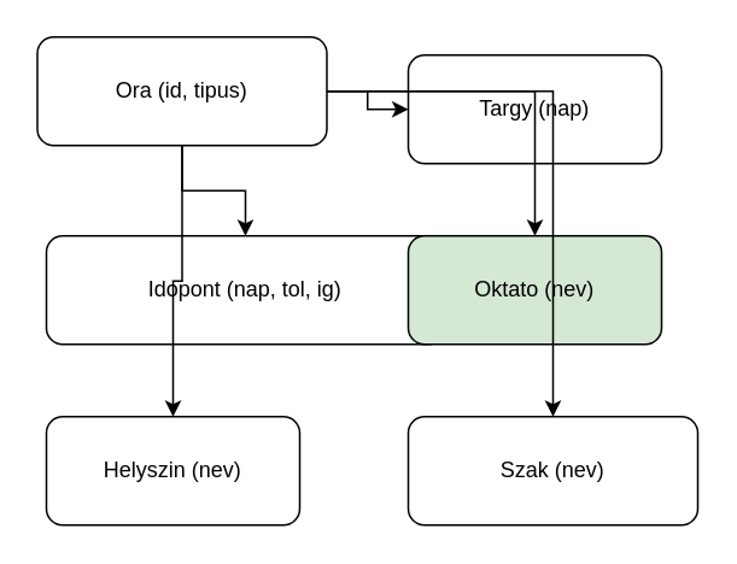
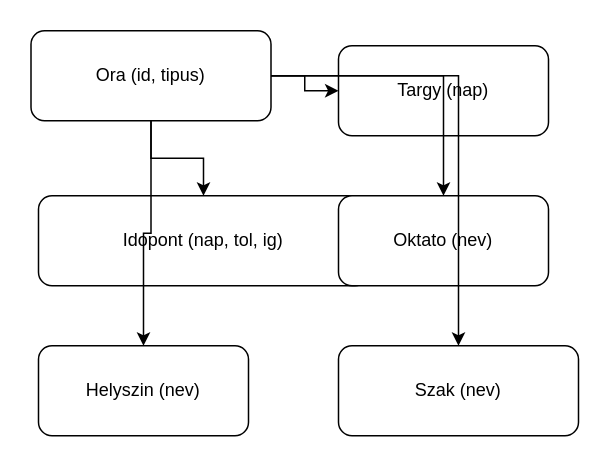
  <mxCell id="0" />
  <mxCell id="1" parent="0" />
  <mxCell id="2" value="Ora (id, tipus)" style="rounded=1;whiteSpace=wrap;html=1;fillColor=#FFFFFF;strokeColor=#000000;" vertex="1" parent="1"><mxGeometry x="20" y="20" width="160" height="60" as="geometry" /></mxCell>
  <mxCell id="3" value="Targy (nap)" style="rounded=1;whiteSpace=wrap;html=1;fillColor=#ffffff;strokeColor=#000000;" vertex="1" parent="1"><mxGeometry x="225" y="30" width="140" height="60" as="geometry" /></mxCell>
  <mxCell id="4" value="Idopont (nap, tol, ig)" style="rounded=1;whiteSpace=wrap;html=1;fillColor=#ffffff;strokeColor=#000000;" vertex="1" parent="1"><mxGeometry x="25" y="130" width="220" height="60" as="geometry" /></mxCell>
- <mxCell id="5" value="Oktato (nev)" style="rounded=1;whiteSpace=wrap;html=1;fillColor=#d5e8d4;strokeColor=#000000;" vertex="1" parent="1"><mxGeometry x="225" y="130" width="140" height="60" as="geometry" /></mxCell>
+ <mxCell id="5" value="Oktato (nev)" style="rounded=1;whiteSpace=wrap;html=1;fillColor=#ffffff;strokeColor=#000000;" vertex="1" parent="1"><mxGeometry x="225" y="130" width="140" height="60" as="geometry" /></mxCell>
  <mxCell id="6" value="Helyszin (nev)" style="rounded=1;whiteSpace=wrap;html=1;fillColor=#ffffff;strokeColor=#000000;" vertex="1" parent="1"><mxGeometry x="25" y="230" width="140" height="60" as="geometry" /></mxCell>
  <mxCell id="7" value="Szak (nev)" style="rounded=1;whiteSpace=wrap;html=1;fillColor=#ffffff;strokeColor=#000000;" vertex="1" parent="1"><mxGeometry x="225" y="230" width="160" height="60" as="geometry" /></mxCell>
  <mxCell id="8" style="edgeStyle=orthogonalEdgeStyle;rounded=0;orthogonalLoop=1;jettySize=auto;html=1;" edge="1" parent="1" source="2" target="3"><mxGeometry relative="1" as="geometry" /></mxCell>
  <mxCell id="9" style="edgeStyle=orthogonalEdgeStyle;rounded=0;orthogonalLoop=1;jettySize=auto;html=1;" edge="1" parent="1" source="2" target="4"><mxGeometry relative="1" as="geometry" /></mxCell>
  <mxCell id="10" style="edgeStyle=orthogonalEdgeStyle;rounded=0;orthogonalLoop=1;jettySize=auto;html=1;" edge="1" parent="1" source="2" target="5"><mxGeometry relative="1" as="geometry" /></mxCell>
  <mxCell id="11" style="edgeStyle=orthogonalEdgeStyle;rounded=0;orthogonalLoop=1;jettySize=auto;html=1;" edge="1" parent="1" source="2" target="6"><mxGeometry relative="1" as="geometry" /></mxCell>
  <mxCell id="12" style="edgeStyle=orthogonalEdgeStyle;rounded=0;orthogonalLoop=1;jettySize=auto;html=1;" edge="1" parent="1" source="2" target="7"><mxGeometry relative="1" as="geometry" /></mxCell>
